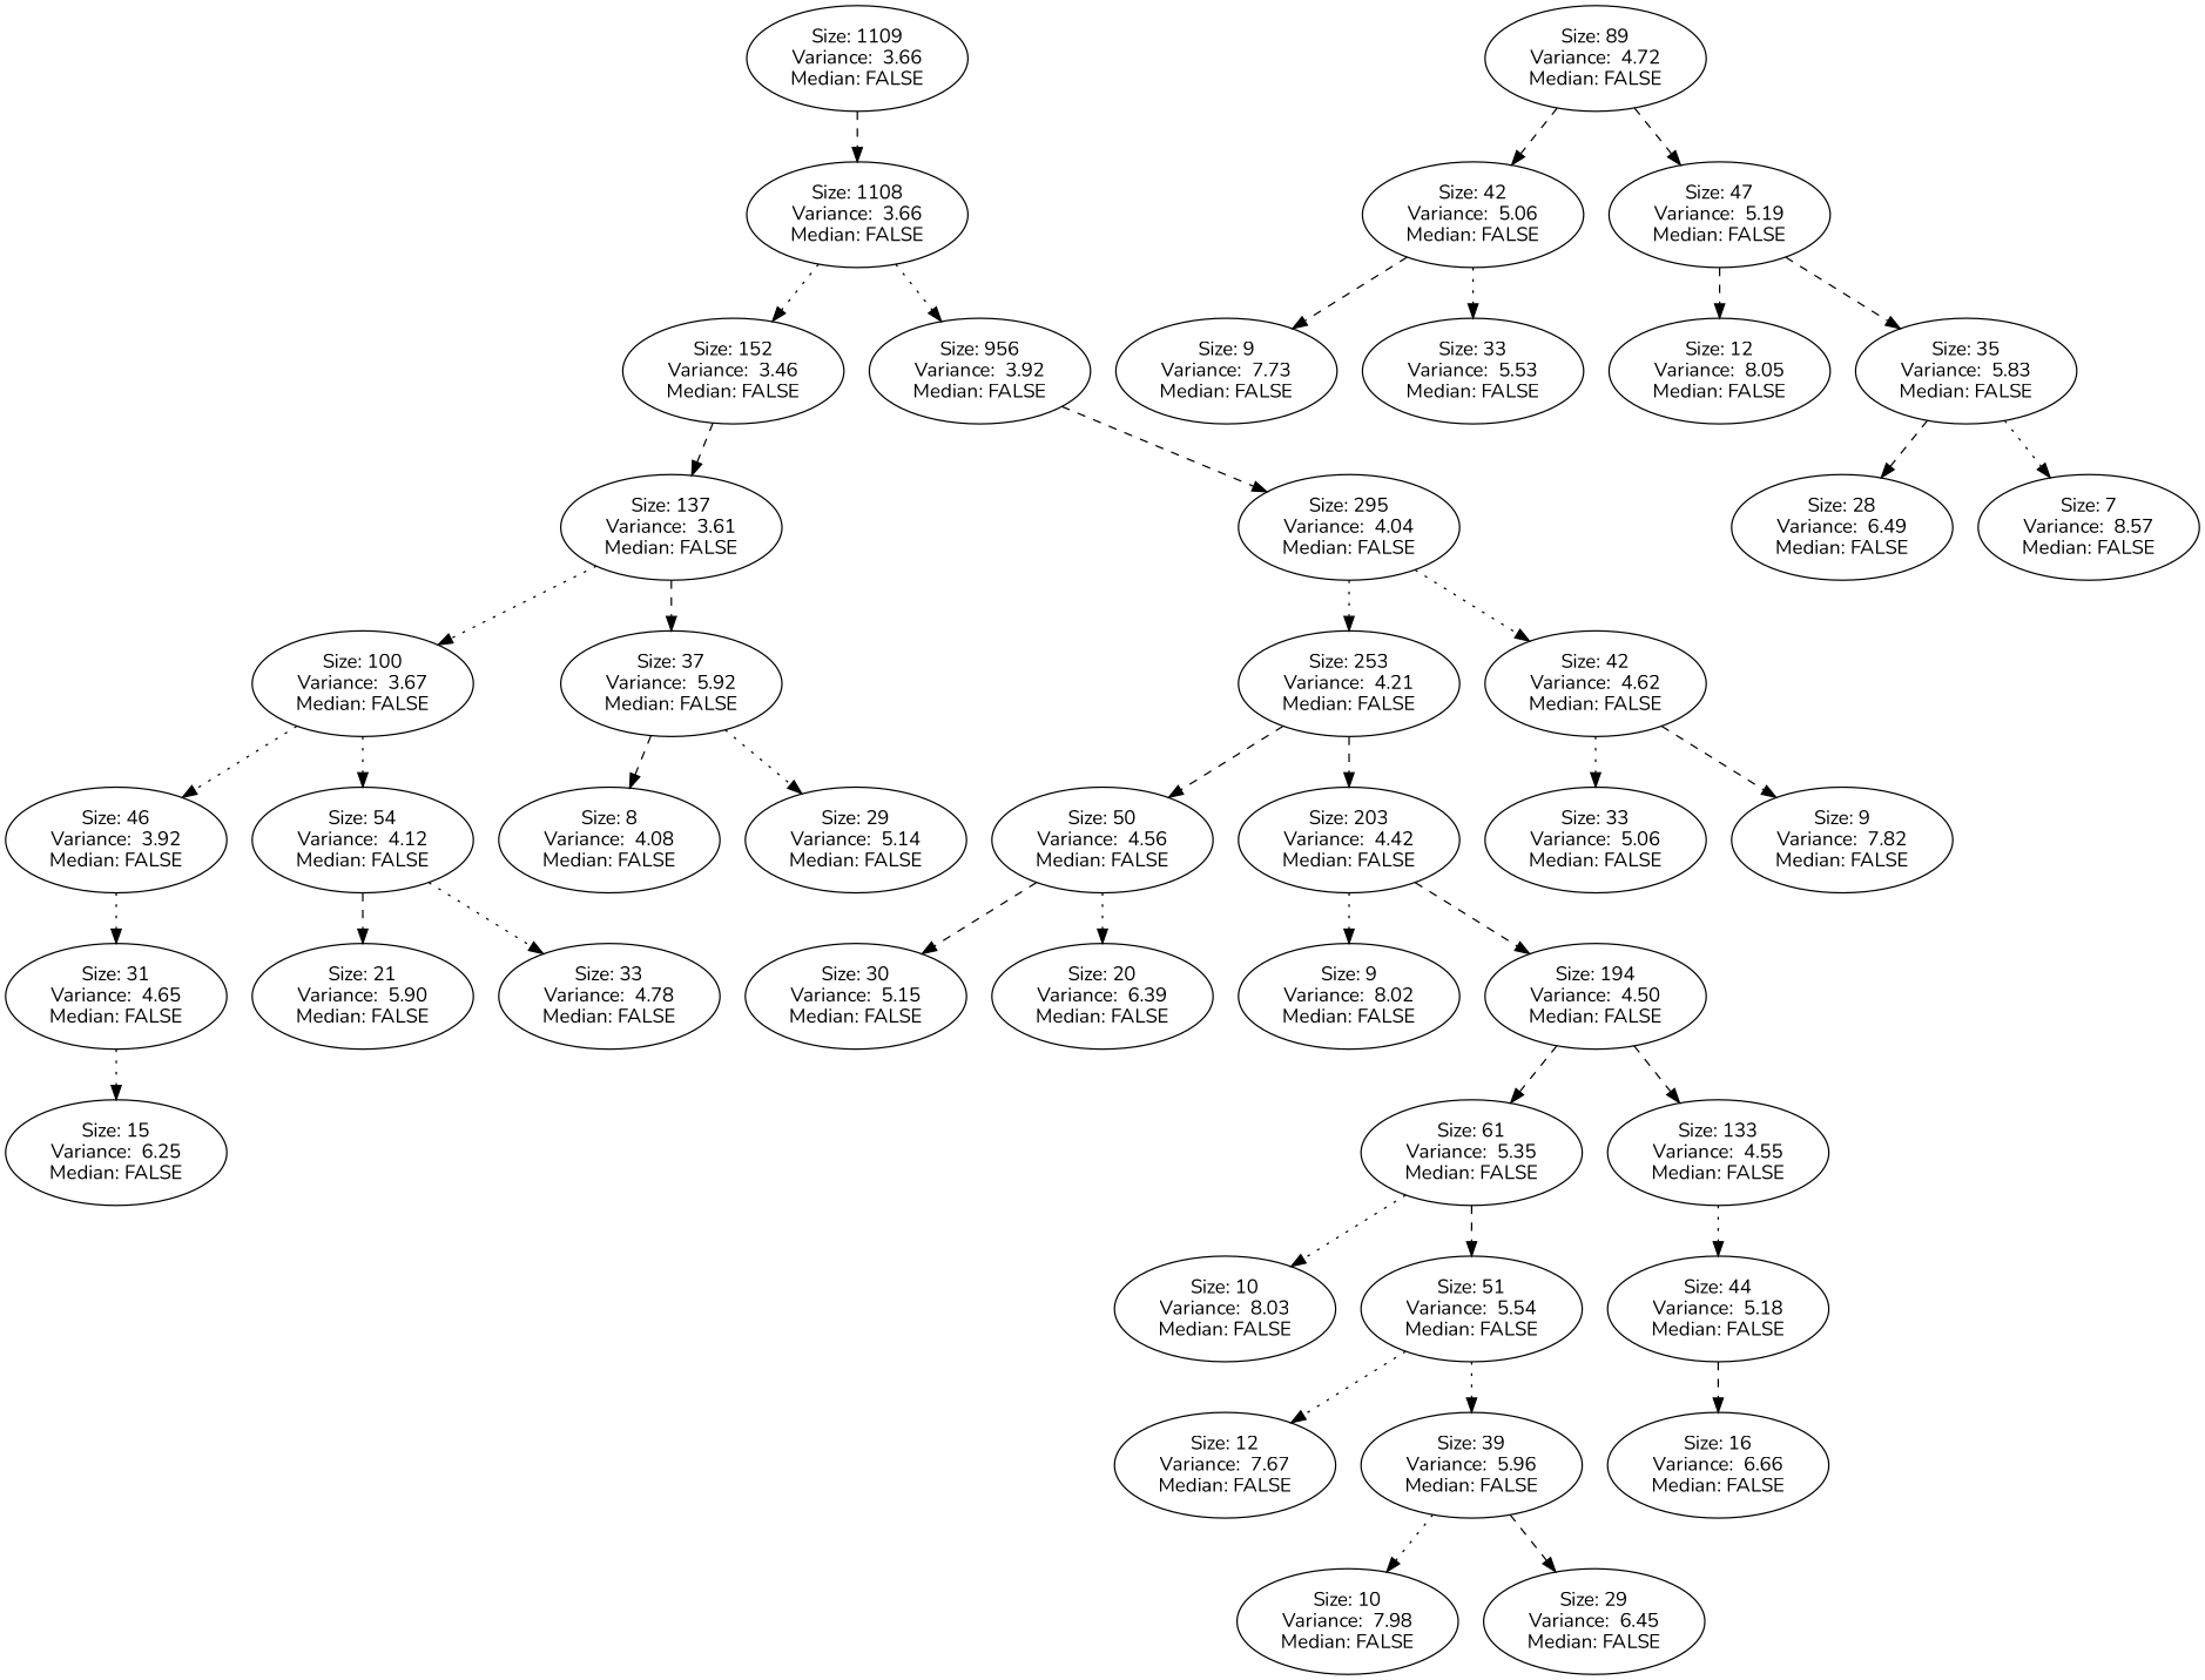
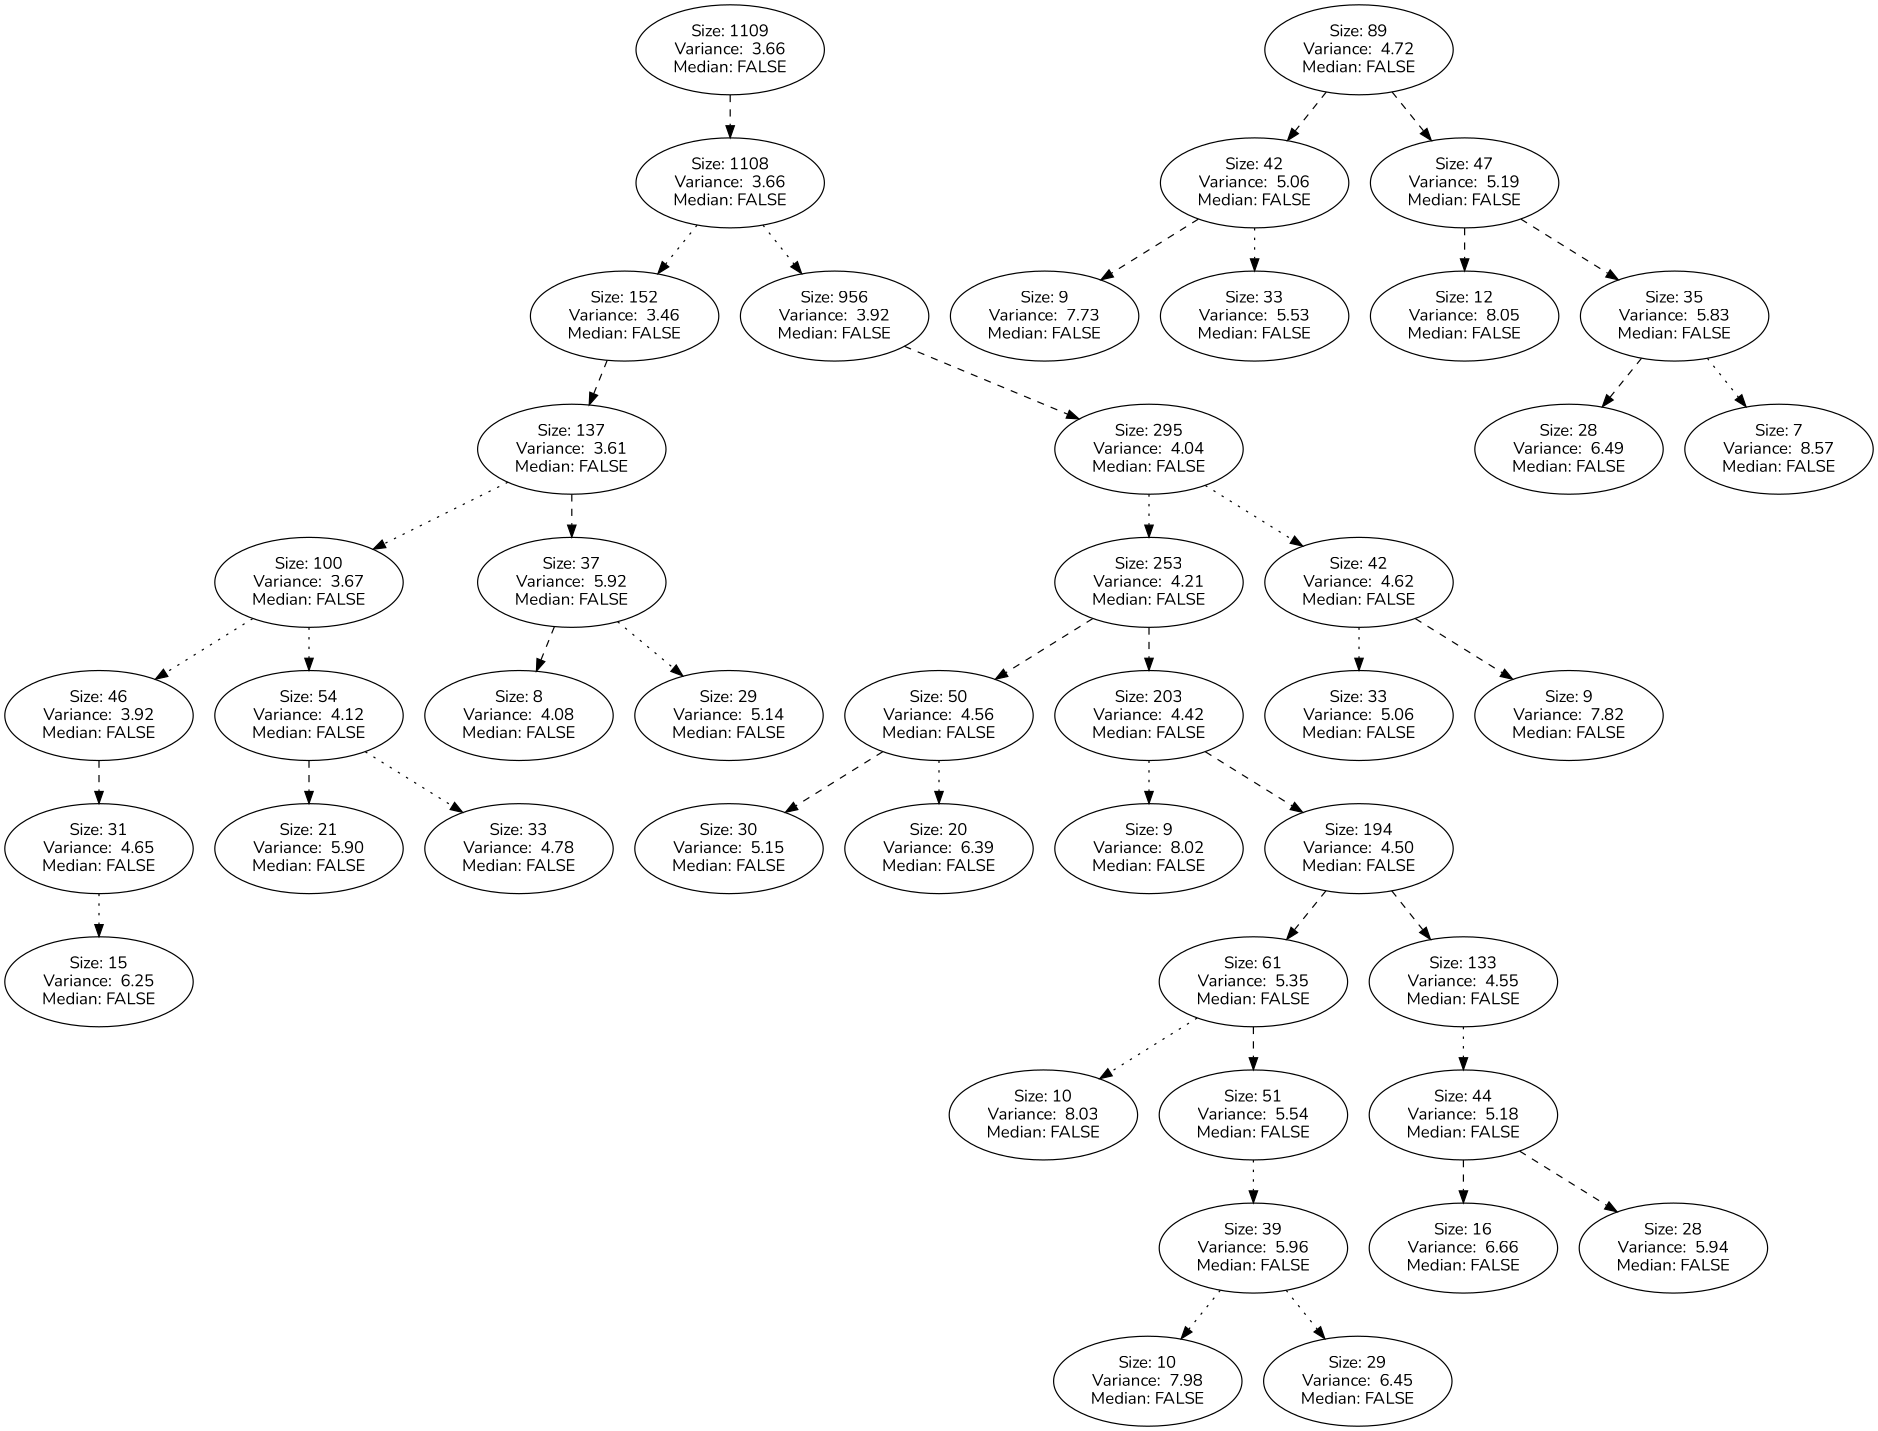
  digraph {
    L=4
    fontname=Nunito
    node [fontname=Nunito]
    edge [fontname=Nunito style=dashed]
    "Size: 1109\nVariance:  3.66\nMedian: FALSE"
    "Size: 1108\nVariance:  3.66\nMedian: FALSE"
    "Size: 152\nVariance:  3.46\nMedian: FALSE"
    "Size: 956\nVariance:  3.92\nMedian: FALSE"
    "Size: 137\nVariance:  3.61\nMedian: FALSE"
    "Size: 295\nVariance:  4.04\nMedian: FALSE"
    "Size: 100\nVariance:  3.67\nMedian: FALSE"
    "Size: 37\nVariance:  5.92\nMedian: FALSE"
    "Size: 253\nVariance:  4.21\nMedian: FALSE"
    "Size: 42\nVariance:  4.62\nMedian: FALSE"
    "Size: 46\nVariance:  3.92\nMedian: FALSE"
    "Size: 54\nVariance:  4.12\nMedian: FALSE"
    "Size: 8\nVariance:  4.08\nMedian: FALSE"
    "Size: 29\nVariance:  5.14\nMedian: FALSE"
    "Size: 31\nVariance:  4.65\nMedian: FALSE"
    "Size: 21\nVariance:  5.90\nMedian: FALSE"
    "Size: 33\nVariance:  4.78\nMedian: FALSE"
    "Size: 15\nVariance:  6.25\nMedian: FALSE"
    "Size: 50\nVariance:  4.56\nMedian: FALSE"
    "Size: 203\nVariance:  4.42\nMedian: FALSE"
    "Size: 33\nVariance:  5.06\nMedian: FALSE"
    "Size: 9\nVariance:  7.82\nMedian: FALSE"
    "Size: 30\nVariance:  5.15\nMedian: FALSE"
    "Size: 20\nVariance:  6.39\nMedian: FALSE"
    "Size: 9\nVariance:  8.02\nMedian: FALSE"
    "Size: 194\nVariance:  4.50\nMedian: FALSE"
    "Size: 61\nVariance:  5.35\nMedian: FALSE"
    "Size: 133\nVariance:  4.55\nMedian: FALSE"
    "Size: 10\nVariance:  8.03\nMedian: FALSE"
    "Size: 51\nVariance:  5.54\nMedian: FALSE"
    "Size: 44\nVariance:  5.18\nMedian: FALSE"
-   "Size: 12\nVariance:  7.67\nMedian: FALSE"
    "Size: 39\nVariance:  5.96\nMedian: FALSE"
    "Size: 89\nVariance:  4.72\nMedian: FALSE"
    "Size: 42\nVariance:  5.06\nMedian: FALSE"
    "Size: 47\nVariance:  5.19\nMedian: FALSE"
    "Size: 16\nVariance:  6.66\nMedian: FALSE"
+   "Size: 28\nVariance:  5.94\nMedian: FALSE"
    "Size: 10\nVariance:  7.98\nMedian: FALSE"
    "Size: 29\nVariance:  6.45\nMedian: FALSE"
    "Size: 9\nVariance:  7.73\nMedian: FALSE"
    "Size: 33\nVariance:  5.53\nMedian: FALSE"
    "Size: 12\nVariance:  8.05\nMedian: FALSE"
    "Size: 35\nVariance:  5.83\nMedian: FALSE"
    "Size: 28\nVariance:  6.49\nMedian: FALSE"
    "Size: 7\nVariance:  8.57\nMedian: FALSE"
    "Size: 1109\nVariance:  3.66\nMedian: FALSE" -> "Size: 1108\nVariance:  3.66\nMedian: FALSE"
    "Size: 1108\nVariance:  3.66\nMedian: FALSE" -> "Size: 152\nVariance:  3.46\nMedian: FALSE" [style=dotted]
    "Size: 1108\nVariance:  3.66\nMedian: FALSE" -> "Size: 956\nVariance:  3.92\nMedian: FALSE" [style=dotted]
    "Size: 152\nVariance:  3.46\nMedian: FALSE" -> "Size: 137\nVariance:  3.61\nMedian: FALSE"
    "Size: 956\nVariance:  3.92\nMedian: FALSE" -> "Size: 295\nVariance:  4.04\nMedian: FALSE"
    "Size: 137\nVariance:  3.61\nMedian: FALSE" -> "Size: 100\nVariance:  3.67\nMedian: FALSE" [style=dotted]
    "Size: 137\nVariance:  3.61\nMedian: FALSE" -> "Size: 37\nVariance:  5.92\nMedian: FALSE"
    "Size: 295\nVariance:  4.04\nMedian: FALSE" -> "Size: 253\nVariance:  4.21\nMedian: FALSE" [style=dotted]
    "Size: 295\nVariance:  4.04\nMedian: FALSE" -> "Size: 42\nVariance:  4.62\nMedian: FALSE" [style=dotted]
    "Size: 100\nVariance:  3.67\nMedian: FALSE" -> "Size: 46\nVariance:  3.92\nMedian: FALSE" [style=dotted]
    "Size: 100\nVariance:  3.67\nMedian: FALSE" -> "Size: 54\nVariance:  4.12\nMedian: FALSE" [style=dotted]
    "Size: 37\nVariance:  5.92\nMedian: FALSE" -> "Size: 8\nVariance:  4.08\nMedian: FALSE"
    "Size: 37\nVariance:  5.92\nMedian: FALSE" -> "Size: 29\nVariance:  5.14\nMedian: FALSE" [style=dotted]
    "Size: 253\nVariance:  4.21\nMedian: FALSE" -> "Size: 50\nVariance:  4.56\nMedian: FALSE"
    "Size: 253\nVariance:  4.21\nMedian: FALSE" -> "Size: 203\nVariance:  4.42\nMedian: FALSE"
    "Size: 42\nVariance:  4.62\nMedian: FALSE" -> "Size: 33\nVariance:  5.06\nMedian: FALSE" [style=dotted]
    "Size: 42\nVariance:  4.62\nMedian: FALSE" -> "Size: 9\nVariance:  7.82\nMedian: FALSE"
-   "Size: 46\nVariance:  3.92\nMedian: FALSE" -> "Size: 31\nVariance:  4.65\nMedian: FALSE" [style=dotted]
+   "Size: 46\nVariance:  3.92\nMedian: FALSE" -> "Size: 31\nVariance:  4.65\nMedian: FALSE"
    "Size: 54\nVariance:  4.12\nMedian: FALSE" -> "Size: 21\nVariance:  5.90\nMedian: FALSE"
    "Size: 54\nVariance:  4.12\nMedian: FALSE" -> "Size: 33\nVariance:  4.78\nMedian: FALSE" [style=dotted]
    "Size: 31\nVariance:  4.65\nMedian: FALSE" -> "Size: 15\nVariance:  6.25\nMedian: FALSE" [style=dotted]
    "Size: 50\nVariance:  4.56\nMedian: FALSE" -> "Size: 30\nVariance:  5.15\nMedian: FALSE"
    "Size: 50\nVariance:  4.56\nMedian: FALSE" -> "Size: 20\nVariance:  6.39\nMedian: FALSE" [style=dotted]
    "Size: 203\nVariance:  4.42\nMedian: FALSE" -> "Size: 9\nVariance:  8.02\nMedian: FALSE" [style=dotted]
    "Size: 203\nVariance:  4.42\nMedian: FALSE" -> "Size: 194\nVariance:  4.50\nMedian: FALSE"
    "Size: 194\nVariance:  4.50\nMedian: FALSE" -> "Size: 61\nVariance:  5.35\nMedian: FALSE"
    "Size: 194\nVariance:  4.50\nMedian: FALSE" -> "Size: 133\nVariance:  4.55\nMedian: FALSE"
    "Size: 61\nVariance:  5.35\nMedian: FALSE" -> "Size: 10\nVariance:  8.03\nMedian: FALSE" [style=dotted]
    "Size: 61\nVariance:  5.35\nMedian: FALSE" -> "Size: 51\nVariance:  5.54\nMedian: FALSE"
    "Size: 133\nVariance:  4.55\nMedian: FALSE" -> "Size: 44\nVariance:  5.18\nMedian: FALSE" [style=dotted]
-   "Size: 51\nVariance:  5.54\nMedian: FALSE" -> "Size: 12\nVariance:  7.67\nMedian: FALSE" [style=dotted]
    "Size: 51\nVariance:  5.54\nMedian: FALSE" -> "Size: 39\nVariance:  5.96\nMedian: FALSE" [style=dotted]
    "Size: 44\nVariance:  5.18\nMedian: FALSE" -> "Size: 16\nVariance:  6.66\nMedian: FALSE"
+   "Size: 44\nVariance:  5.18\nMedian: FALSE" -> "Size: 28\nVariance:  5.94\nMedian: FALSE"
    "Size: 39\nVariance:  5.96\nMedian: FALSE" -> "Size: 10\nVariance:  7.98\nMedian: FALSE" [style=dotted]
-   "Size: 39\nVariance:  5.96\nMedian: FALSE" -> "Size: 29\nVariance:  6.45\nMedian: FALSE"
+   "Size: 39\nVariance:  5.96\nMedian: FALSE" -> "Size: 29\nVariance:  6.45\nMedian: FALSE" [style=dotted]
    "Size: 89\nVariance:  4.72\nMedian: FALSE" -> "Size: 42\nVariance:  5.06\nMedian: FALSE"
    "Size: 89\nVariance:  4.72\nMedian: FALSE" -> "Size: 47\nVariance:  5.19\nMedian: FALSE"
    "Size: 42\nVariance:  5.06\nMedian: FALSE" -> "Size: 9\nVariance:  7.73\nMedian: FALSE"
    "Size: 42\nVariance:  5.06\nMedian: FALSE" -> "Size: 33\nVariance:  5.53\nMedian: FALSE" [style=dotted]
    "Size: 47\nVariance:  5.19\nMedian: FALSE" -> "Size: 12\nVariance:  8.05\nMedian: FALSE"
    "Size: 47\nVariance:  5.19\nMedian: FALSE" -> "Size: 35\nVariance:  5.83\nMedian: FALSE"
    "Size: 35\nVariance:  5.83\nMedian: FALSE" -> "Size: 28\nVariance:  6.49\nMedian: FALSE"
    "Size: 35\nVariance:  5.83\nMedian: FALSE" -> "Size: 7\nVariance:  8.57\nMedian: FALSE" [style=dotted]
  }
